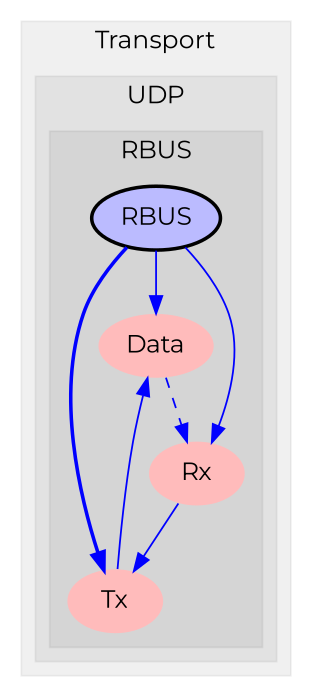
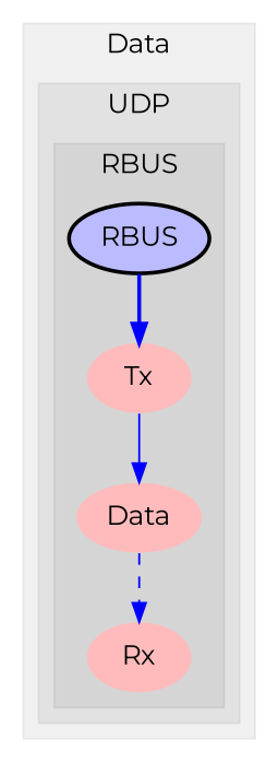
  digraph {
    fontname=Montserrat
    node [fillcolor="#ffbbbb" fontname=Montserrat style=filled penwidth=0]
    edge [color=blue fontname=Montserrat style=solid]
    n1 [fillcolor="#bbbbff" label=RBUS style="filled,bold" penwidth=""]
    n2 [label=Data]
    n3 [label=Tx]
    n4 [label=Rx]
    subgraph cluster_1 {
      color="#0000000F"
-     label=Transport
+     label=Data
      style=filled
      subgraph cluster_2 {
        color="#0000000F"
        label=UDP
        style=filled
        subgraph cluster_3 {
          color="#0000000F"
          label=RBUS
          style=filled
          n1
          n2
          n3
          n4
        }
      }
    }
-   n1 -> n2
    n1 -> n3 [style=bold]
-   n1 -> n4
    n2 -> n4 [style=dashed]
    n3 -> n2
-   n4 -> n3
  }
